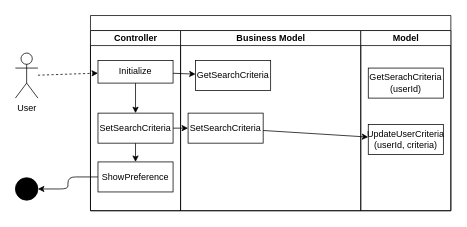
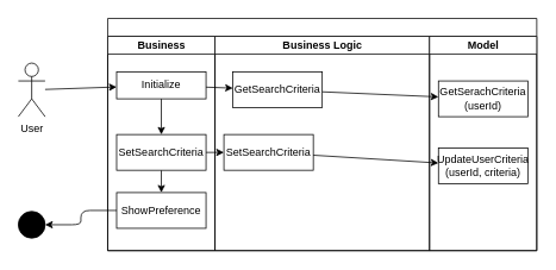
  <mxCell id="0" />
  <mxCell id="1" parent="0" />
  <mxCell id="2" value="" style="swimlane;childLayout=stackLayout;resizeParent=1;resizeParentMax=0;startSize=20;html=1;" parent="1" vertex="1"><mxGeometry x="120" y="20" width="480" height="260" as="geometry" /></mxCell>
- <mxCell id="3" value="Controller" style="swimlane;startSize=20;html=1;" parent="2" vertex="1"><mxGeometry y="20" width="120" height="240" as="geometry" /></mxCell>
+ <mxCell id="3" value="Business" style="swimlane;startSize=20;html=1;" parent="2" vertex="1"><mxGeometry y="20" width="120" height="240" as="geometry" /></mxCell>
  <mxCell id="4" value="" style="edgeStyle=none;html=1;" parent="3" source="5" target="7" edge="1"><mxGeometry relative="1" as="geometry" /></mxCell>
  <mxCell id="5" value="Initialize" style="rounded=0;whiteSpace=wrap;html=1;" parent="3" vertex="1"><mxGeometry x="10" y="40" width="100" height="30" as="geometry" /></mxCell>
  <mxCell id="6" value="" style="edgeStyle=orthogonalEdgeStyle;html=1;fontSize=15;" parent="3" source="7" target="8" edge="1"><mxGeometry relative="1" as="geometry" /></mxCell>
  <mxCell id="7" value="SetSearchCriteria" style="rounded=0;whiteSpace=wrap;html=1;" parent="3" vertex="1"><mxGeometry x="10.0" y="110" width="100" height="40" as="geometry" /></mxCell>
  <mxCell id="8" value="ShowPreference" style="rounded=0;whiteSpace=wrap;html=1;" parent="3" vertex="1"><mxGeometry x="10.0" y="175" width="100" height="40" as="geometry" /></mxCell>
- <mxCell id="9" value="Business Model" style="swimlane;startSize=20;html=1;" parent="2" vertex="1"><mxGeometry x="120" y="20" width="240" height="240" as="geometry" /></mxCell>
+ <mxCell id="9" value="Business Logic" style="swimlane;startSize=20;html=1;" parent="2" vertex="1"><mxGeometry x="120" y="20" width="240" height="240" as="geometry" /></mxCell>
  <mxCell id="10" value="SetSearchCriteria" style="rounded=0;whiteSpace=wrap;html=1;" parent="9" vertex="1"><mxGeometry x="10.0" y="110" width="100" height="40" as="geometry" /></mxCell>
  <mxCell id="11" value="GetSearchCriteria" style="rounded=0;whiteSpace=wrap;html=1;" parent="9" vertex="1"><mxGeometry x="20" y="40" width="100" height="40" as="geometry" /></mxCell>
  <mxCell id="12" value="Model" style="swimlane;startSize=20;html=1;" parent="2" vertex="1"><mxGeometry x="360" y="20" width="120" height="240" as="geometry" /></mxCell>
  <mxCell id="13" value="UpdateUserCriteria&lt;br&gt;(userId, criteria)" style="rounded=0;whiteSpace=wrap;html=1;" parent="12" vertex="1"><mxGeometry x="10.0" y="125" width="100" height="40" as="geometry" /></mxCell>
  <mxCell id="14" value="GetSerachCriteria&lt;br&gt;(userId)" style="rounded=0;whiteSpace=wrap;html=1;" parent="12" vertex="1"><mxGeometry x="10.0" y="50" width="100" height="40" as="geometry" /></mxCell>
  <mxCell id="15" value="" style="edgeStyle=none;html=1;" parent="2" source="7" target="10" edge="1"><mxGeometry relative="1" as="geometry" /></mxCell>
  <mxCell id="16" style="edgeStyle=none;html=1;" parent="2" source="10" target="13" edge="1"><mxGeometry relative="1" as="geometry" /></mxCell>
  <mxCell id="17" value="" style="edgeStyle=none;html=1;" parent="2" source="5" target="11" edge="1"><mxGeometry relative="1" as="geometry" /></mxCell>
- <mxCell id="19" style="edgeStyle=none;html=1;dashed=1;" parent="1" source="20" target="5" edge="1"><mxGeometry relative="1" as="geometry" /></mxCell>
+ <mxCell id="18" value="" style="edgeStyle=none;html=1;" parent="2" source="11" target="14" edge="1"><mxGeometry relative="1" as="geometry" /></mxCell>
+ <mxCell id="19" style="edgeStyle=none;html=1;" parent="1" source="20" target="5" edge="1"><mxGeometry relative="1" as="geometry" /></mxCell>
  <mxCell id="20" value="User" style="shape=umlActor;verticalLabelPosition=bottom;verticalAlign=top;html=1;outlineConnect=0;" parent="1" vertex="1"><mxGeometry x="20" y="70" width="30" height="60" as="geometry" /></mxCell>
  <mxCell id="21" value="" style="ellipse;fillColor=strokeColor;fontSize=15;" parent="1" vertex="1"><mxGeometry x="20" y="236" width="30" height="30" as="geometry" /></mxCell>
  <mxCell id="22" style="edgeStyle=orthogonalEdgeStyle;html=1;fontSize=15;" parent="1" source="8" target="21" edge="1"><mxGeometry relative="1" as="geometry" /></mxCell>
